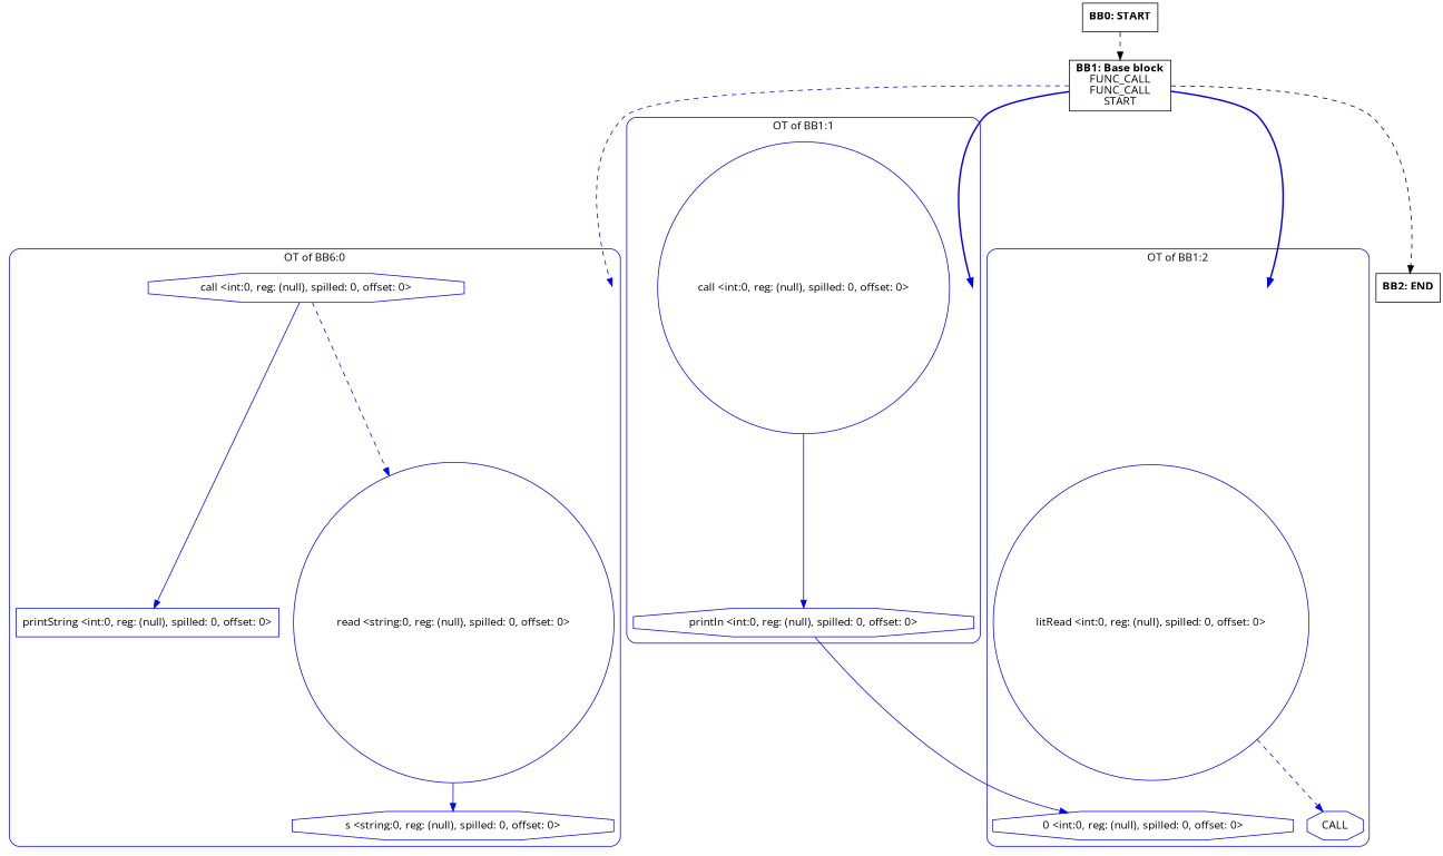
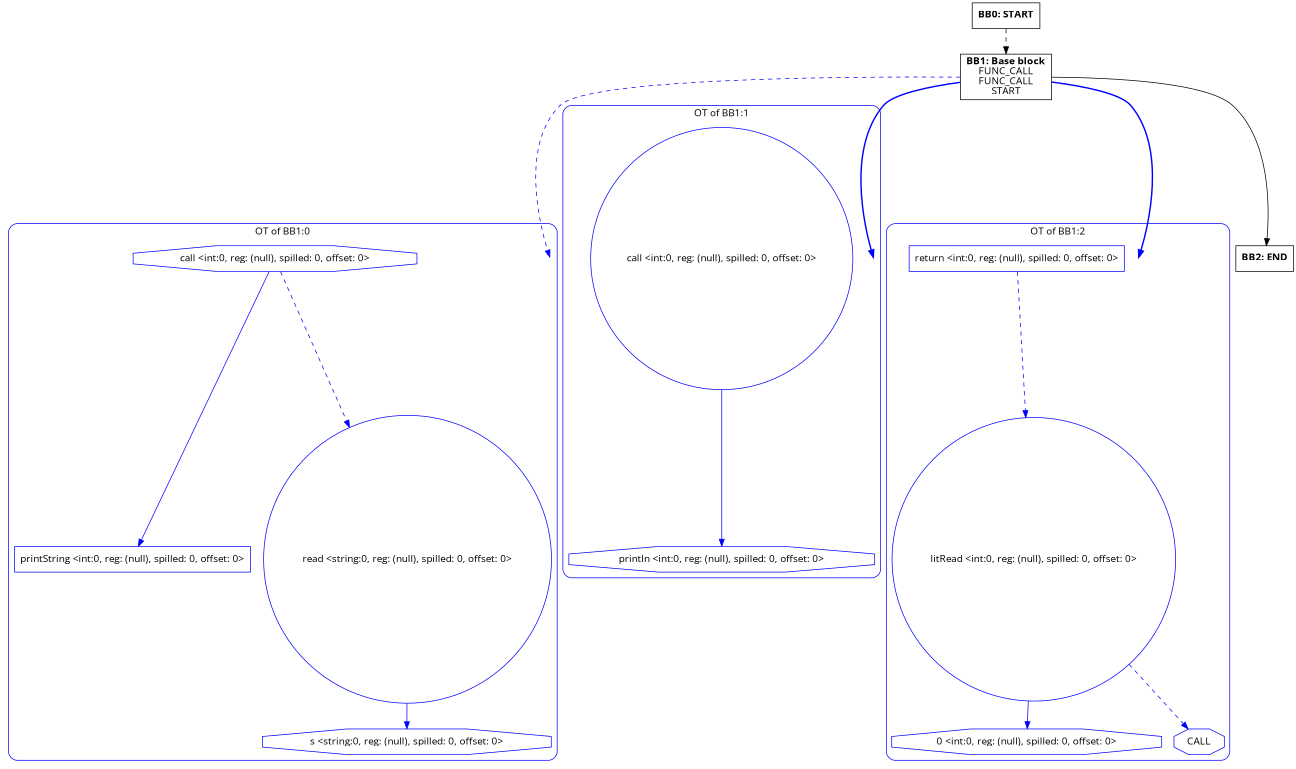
  digraph {
    compound=true
    fontname="Open Sans"
    splines=true
    node [fontname="Open Sans" shape=octagon color=blue]
    edge [color=blue fontname="Open Sans" style=solid]
    entry0 [shape=point style=invis color=""]
    n2 [label="call <int:0, reg: (null), spilled: 0, offset: 0>"]
    n3 [label="printString <int:0, reg: (null), spilled: 0, offset: 0>" shape=box]
    n4 [label="read <string:0, reg: (null), spilled: 0, offset: 0>" shape=circle]
    n5 [label="s <string:0, reg: (null), spilled: 0, offset: 0>"]
    entry1 [shape=point style=invis color=""]
    n7 [label="call <int:0, reg: (null), spilled: 0, offset: 0>" shape=circle]
    n8 [label="println <int:0, reg: (null), spilled: 0, offset: 0>"]
    entry2 [shape=point style=invis color=""]
+   n10 [label="return <int:0, reg: (null), spilled: 0, offset: 0>" shape=box]
    n11 [label="litRead <int:0, reg: (null), spilled: 0, offset: 0>" shape=circle]
    n12 [label=CALL]
    n13 [label="0 <int:0, reg: (null), spilled: 0, offset: 0>"]
    n14 [label=<<B>BB2: END</B><BR ALIGN="CENTER"/>> shape=rectangle color=""]
    n15 [label=<<B>BB1: Base block</B><BR ALIGN="CENTER"/>FUNC_CALL<BR ALIGN="CENTER"/>FUNC_CALL<BR ALIGN="CENTER"/>START<BR ALIGN="CENTER"/>> shape=rectangle color=""]
    n16 [label=<<B>BB0: START</B><BR ALIGN="CENTER"/>> shape=rectangle color=""]
    subgraph cluster_1 {
      color=blue
-     label="OT of BB6:0"
+     label="OT of BB1:0"
      style=rounded
      entry0
      n2
      n3
      n4
      n5
    }
    subgraph cluster_2 {
      color=blue
      label="OT of BB1:1"
      style=rounded
      entry1
      n7
      n8
    }
    subgraph cluster_3 {
      color=blue
      label="OT of BB1:2"
      style=rounded
      entry2
+     n10
      n11
      n12
      n13
    }
    n2 -> n3
    n2 -> n4 [style=dashed]
    n4 -> n5
    n7 -> n8
+   n10 -> n11 [style=dashed]
    n11 -> n12 [style=dashed]
-   n8 -> n13
+   n11 -> n13
    n15 -> entry0 [style=dashed]
    n15 -> entry1 [style=bold]
    n15 -> entry2 [style=bold]
-   n15 -> n14 [style=dashed color=""]
+   n15 -> n14 [color=""]
    n16 -> n15 [style=dashed color=""]
  }
